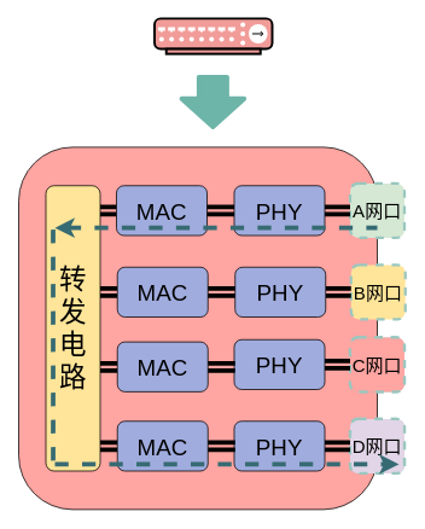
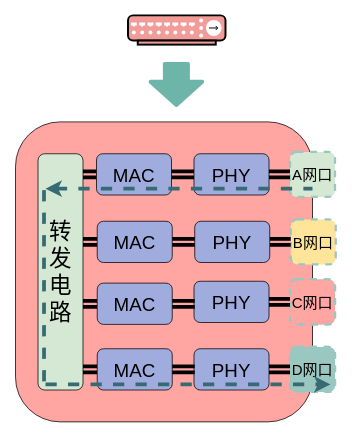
  <mxCell id="0" />
  <mxCell id="1" parent="0" />
  <mxCell id="2" value="" style="rounded=1;whiteSpace=wrap;html=1;fillColor=#FFA5A2;" parent="1" vertex="1"><mxGeometry x="20" y="162" width="396" height="400" as="geometry" /></mxCell>
  <mxCell id="3" style="edgeStyle=orthogonalEdgeStyle;rounded=0;orthogonalLoop=1;jettySize=auto;html=1;exitX=0;exitY=0.5;exitDx=0;exitDy=0;endArrow=none;endFill=0;shape=link;strokeWidth=5;" parent="1" source="4" edge="1"><mxGeometry relative="1" as="geometry"><mxPoint x="103" y="232" as="targetPoint" /></mxGeometry></mxCell>
  <mxCell id="4" value="&lt;font style=&quot;font-size: 25px&quot;&gt;MAC&lt;/font&gt;" style="rounded=1;whiteSpace=wrap;html=1;fillColor=#A0ACDE;" parent="1" vertex="1"><mxGeometry x="128" y="204.5" width="100" height="55" as="geometry" /></mxCell>
  <mxCell id="5" value="" style="fontColor=#0066CC;verticalAlign=top;verticalLabelPosition=bottom;labelPosition=center;align=center;html=1;outlineConnect=0;gradientColor=none;gradientDirection=north;strokeWidth=2;shape=mxgraph.networks.hub;fillColor=#F19C99;" parent="1" vertex="1"><mxGeometry x="170" y="20" width="130" height="39" as="geometry" /></mxCell>
  <mxCell id="6" value="&lt;font style=&quot;font-size: 20px&quot;&gt;A网口&lt;/font&gt;" style="rounded=1;whiteSpace=wrap;html=1;fillColor=#d5e8d4;strokeColor=#9AC7BF;dashed=1;strokeWidth=3;" parent="1" vertex="1"><mxGeometry x="386" y="202" width="60" height="60" as="geometry" /></mxCell>
  <mxCell id="7" value="" style="rounded=1;whiteSpace=wrap;html=1;fillColor=#9AC7BF;strokeColor=#9AC7BF;strokeWidth=3;dashed=1;" parent="1" vertex="1"><mxGeometry x="386" y="372" width="60" height="60" as="geometry" /></mxCell>
  <mxCell id="8" value="" style="rounded=1;whiteSpace=wrap;html=1;fillColor=#9AC7BF;strokeColor=#9AC7BF;strokeWidth=3;dashed=1;" parent="1" vertex="1"><mxGeometry x="386" y="462" width="60" height="60" as="geometry" /></mxCell>
  <mxCell id="9" style="edgeStyle=orthogonalEdgeStyle;rounded=0;orthogonalLoop=1;jettySize=auto;html=1;exitX=1;exitY=0.5;exitDx=0;exitDy=0;entryX=0;entryY=0.5;entryDx=0;entryDy=0;endArrow=none;endFill=0;strokeWidth=5;shape=link;" parent="1" source="11" target="6" edge="1"><mxGeometry relative="1" as="geometry" /></mxCell>
  <mxCell id="10" style="edgeStyle=orthogonalEdgeStyle;rounded=0;orthogonalLoop=1;jettySize=auto;html=1;exitX=0;exitY=0.5;exitDx=0;exitDy=0;entryX=1;entryY=0.5;entryDx=0;entryDy=0;endArrow=none;endFill=0;strokeWidth=5;shape=link;" parent="1" source="11" target="4" edge="1"><mxGeometry relative="1" as="geometry" /></mxCell>
  <mxCell id="11" value="&lt;font style=&quot;font-size: 25px&quot;&gt;PHY&lt;/font&gt;" style="rounded=1;whiteSpace=wrap;html=1;fillColor=#A0ACDE;" parent="1" vertex="1"><mxGeometry x="258" y="204.5" width="100" height="55" as="geometry" /></mxCell>
  <mxCell id="12" value="&lt;span style=&quot;font-size: 20px&quot;&gt;B网口&lt;/span&gt;" style="rounded=1;whiteSpace=wrap;html=1;fillColor=#ffe599;strokeWidth=3;dashed=1;strokeColor=#9AC7BF;" parent="1" vertex="1"><mxGeometry x="386.99" y="292" width="60" height="60" as="geometry" /></mxCell>
  <mxCell id="13" style="edgeStyle=orthogonalEdgeStyle;rounded=0;orthogonalLoop=1;jettySize=auto;html=1;exitX=1;exitY=0.5;exitDx=0;exitDy=0;entryX=0;entryY=0.5;entryDx=0;entryDy=0;endArrow=none;endFill=0;strokeWidth=5;shape=link;" parent="1" source="14" target="12" edge="1"><mxGeometry relative="1" as="geometry" /></mxCell>
  <mxCell id="14" value="&lt;font style=&quot;font-size: 25px&quot;&gt;PHY&lt;/font&gt;" style="rounded=1;whiteSpace=wrap;html=1;fillColor=#A0ACDE;" parent="1" vertex="1"><mxGeometry x="258.99" y="294.5" width="100" height="55" as="geometry" /></mxCell>
  <mxCell id="15" value="&lt;span style=&quot;font-size: 20px&quot;&gt;C网口&lt;/span&gt;" style="rounded=1;whiteSpace=wrap;html=1;fillColor=#ffa5a2;strokeColor=#9AC7BF;strokeWidth=3;dashed=1;" parent="1" vertex="1"><mxGeometry x="386" y="372" width="60" height="60" as="geometry" /></mxCell>
  <mxCell id="16" style="edgeStyle=orthogonalEdgeStyle;rounded=0;orthogonalLoop=1;jettySize=auto;html=1;exitX=1;exitY=0.5;exitDx=0;exitDy=0;entryX=0;entryY=0.5;entryDx=0;entryDy=0;endArrow=none;endFill=0;strokeWidth=5;shape=link;" parent="1" source="17" target="15" edge="1"><mxGeometry relative="1" as="geometry" /></mxCell>
  <mxCell id="17" value="&lt;font style=&quot;font-size: 25px&quot;&gt;PHY&lt;/font&gt;" style="rounded=1;whiteSpace=wrap;html=1;fillColor=#A0ACDE;" parent="1" vertex="1"><mxGeometry x="258" y="374.5" width="100" height="55" as="geometry" /></mxCell>
- <mxCell id="18" value="&lt;span style=&quot;font-size: 20px&quot;&gt;D网口&lt;/span&gt;" style="rounded=1;whiteSpace=wrap;html=1;fillColor=#e1d5e7;strokeColor=#9AC7BF;strokeWidth=3;dashed=1;" parent="1" vertex="1"><mxGeometry x="386" y="462" width="60" height="60" as="geometry" /></mxCell>
+ <mxCell id="18" value="&lt;span style=&quot;font-size: 20px&quot;&gt;D网口&lt;/span&gt;" style="rounded=1;whiteSpace=wrap;html=1;fillColor=#9AC7BF;strokeColor=#9AC7BF;strokeWidth=3;dashed=1;" parent="1" vertex="1"><mxGeometry x="386" y="462" width="60" height="60" as="geometry" /></mxCell>
  <mxCell id="19" style="edgeStyle=orthogonalEdgeStyle;rounded=0;orthogonalLoop=1;jettySize=auto;html=1;exitX=1;exitY=0.5;exitDx=0;exitDy=0;entryX=0;entryY=0.5;entryDx=0;entryDy=0;endArrow=none;endFill=0;strokeWidth=5;shape=link;" parent="1" source="20" target="18" edge="1"><mxGeometry relative="1" as="geometry" /></mxCell>
  <mxCell id="20" value="&lt;font style=&quot;font-size: 25px&quot;&gt;PHY&lt;/font&gt;" style="rounded=1;whiteSpace=wrap;html=1;fillColor=#A0ACDE;" parent="1" vertex="1"><mxGeometry x="258" y="464.5" width="100" height="55" as="geometry" /></mxCell>
  <mxCell id="21" value="" style="shape=flexArrow;endArrow=classic;html=1;strokeWidth=5;endWidth=33;endSize=8.67;width=27;strokeColor=#6DB5A8;fillColor=#6DB5A8;" parent="1" edge="1"><mxGeometry width="50" height="50" relative="1" as="geometry"><mxPoint x="234.5" y="82" as="sourcePoint" /><mxPoint x="234.5" y="142" as="targetPoint" /></mxGeometry></mxCell>
  <mxCell id="22" style="edgeStyle=orthogonalEdgeStyle;rounded=0;orthogonalLoop=1;jettySize=auto;html=1;exitX=0;exitY=0.5;exitDx=0;exitDy=0;endArrow=none;endFill=0;shape=link;strokeWidth=5;" parent="1" source="23" edge="1"><mxGeometry relative="1" as="geometry"><mxPoint x="103.99" y="322" as="targetPoint" /></mxGeometry></mxCell>
  <mxCell id="23" value="&lt;font style=&quot;font-size: 25px&quot;&gt;MAC&lt;/font&gt;" style="rounded=1;whiteSpace=wrap;html=1;fillColor=#A0ACDE;" parent="1" vertex="1"><mxGeometry x="128.99" y="294.5" width="100" height="55" as="geometry" /></mxCell>
  <mxCell id="24" style="edgeStyle=orthogonalEdgeStyle;rounded=0;orthogonalLoop=1;jettySize=auto;html=1;exitX=0;exitY=0.5;exitDx=0;exitDy=0;entryX=1;entryY=0.5;entryDx=0;entryDy=0;endArrow=none;endFill=0;strokeWidth=5;shape=link;" parent="1" target="23" edge="1"><mxGeometry relative="1" as="geometry"><mxPoint x="258.99" y="322" as="sourcePoint" /></mxGeometry></mxCell>
  <mxCell id="25" style="edgeStyle=orthogonalEdgeStyle;rounded=0;orthogonalLoop=1;jettySize=auto;html=1;exitX=0;exitY=0.5;exitDx=0;exitDy=0;endArrow=none;endFill=0;shape=link;strokeWidth=5;" parent="1" source="26" edge="1"><mxGeometry relative="1" as="geometry"><mxPoint x="103.99" y="404.5" as="targetPoint" /></mxGeometry></mxCell>
  <mxCell id="26" value="&lt;font style=&quot;font-size: 25px&quot;&gt;MAC&lt;/font&gt;" style="rounded=1;whiteSpace=wrap;html=1;fillColor=#A0ACDE;" parent="1" vertex="1"><mxGeometry x="128.99" y="377" width="100" height="55" as="geometry" /></mxCell>
  <mxCell id="27" style="edgeStyle=orthogonalEdgeStyle;rounded=0;orthogonalLoop=1;jettySize=auto;html=1;exitX=0;exitY=0.5;exitDx=0;exitDy=0;entryX=1;entryY=0.5;entryDx=0;entryDy=0;endArrow=none;endFill=0;strokeWidth=5;shape=link;" parent="1" target="26" edge="1"><mxGeometry relative="1" as="geometry"><mxPoint x="258.99" y="404.5" as="sourcePoint" /></mxGeometry></mxCell>
  <mxCell id="28" style="edgeStyle=orthogonalEdgeStyle;rounded=0;orthogonalLoop=1;jettySize=auto;html=1;exitX=0;exitY=0.5;exitDx=0;exitDy=0;endArrow=none;endFill=0;shape=link;strokeWidth=5;" parent="1" source="29" edge="1"><mxGeometry relative="1" as="geometry"><mxPoint x="103.99" y="492" as="targetPoint" /></mxGeometry></mxCell>
  <mxCell id="29" value="&lt;font style=&quot;font-size: 25px&quot;&gt;MAC&lt;/font&gt;" style="rounded=1;whiteSpace=wrap;html=1;fillColor=#A0ACDE;" parent="1" vertex="1"><mxGeometry x="128.99" y="464.5" width="100" height="55" as="geometry" /></mxCell>
  <mxCell id="30" style="edgeStyle=orthogonalEdgeStyle;rounded=0;orthogonalLoop=1;jettySize=auto;html=1;exitX=0;exitY=0.5;exitDx=0;exitDy=0;entryX=1;entryY=0.5;entryDx=0;entryDy=0;endArrow=none;endFill=0;strokeWidth=5;shape=link;" parent="1" target="29" edge="1"><mxGeometry relative="1" as="geometry"><mxPoint x="258.99" y="492" as="sourcePoint" /></mxGeometry></mxCell>
- <mxCell id="31" value="&lt;span style=&quot;font-size: 30px&quot;&gt;转发电路&lt;/span&gt;" style="rounded=1;whiteSpace=wrap;html=1;fillColor=#FFE599;" parent="1" vertex="1"><mxGeometry x="50" y="204.5" width="60" height="315" as="geometry" /></mxCell>
+ <mxCell id="31" value="&lt;span style=&quot;font-size: 30px&quot;&gt;转发电路&lt;/span&gt;" style="rounded=1;whiteSpace=wrap;html=1;fillColor=#d5e8d4;" parent="1" vertex="1"><mxGeometry x="50" y="204.5" width="60" height="315" as="geometry" /></mxCell>
  <mxCell id="32" value="" style="endArrow=none;dashed=1;html=1;strokeWidth=5;fillColor=#6DB5A8;startArrow=classic;startFill=1;strokeColor=#376B73;" edge="1" parent="1"><mxGeometry width="50" height="50" relative="1" as="geometry"><mxPoint x="60" y="251" as="sourcePoint" /><mxPoint x="416" y="251" as="targetPoint" /></mxGeometry></mxCell>
  <mxCell id="33" value="" style="endArrow=none;dashed=1;html=1;strokeWidth=5;fillColor=#6DB5A8;strokeColor=#376B73;exitX=0.174;exitY=0.875;exitDx=0;exitDy=0;exitPerimeter=0;" parent="1" edge="1"><mxGeometry width="50" height="50" relative="1" as="geometry"><mxPoint x="58.05" y="508" as="sourcePoint" /><mxPoint x="58" y="242" as="targetPoint" /></mxGeometry></mxCell>
  <mxCell id="34" value="" style="endArrow=classic;dashed=1;html=1;strokeWidth=5;fillColor=#6DB5A8;startArrow=none;startFill=0;endFill=1;strokeColor=#376B73;" parent="1" edge="1"><mxGeometry width="50" height="50" relative="1" as="geometry"><mxPoint x="60" y="512" as="sourcePoint" /><mxPoint x="440" y="512" as="targetPoint" /></mxGeometry></mxCell>
